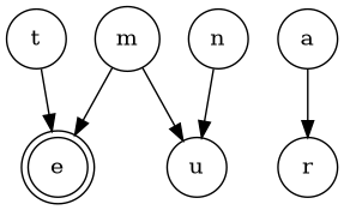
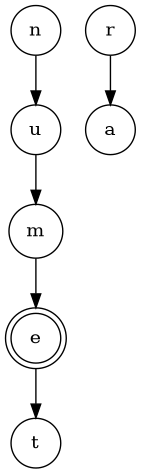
  digraph {
    node [color=black shape=circle]
    e [shape=doublecircle]
    n
    u
    r
    a
    m
    t
    n -> u
-   m -> u
-   a -> r
+   u -> m
+   r -> a
    m -> e
-   t -> e
+   e -> t
  }
